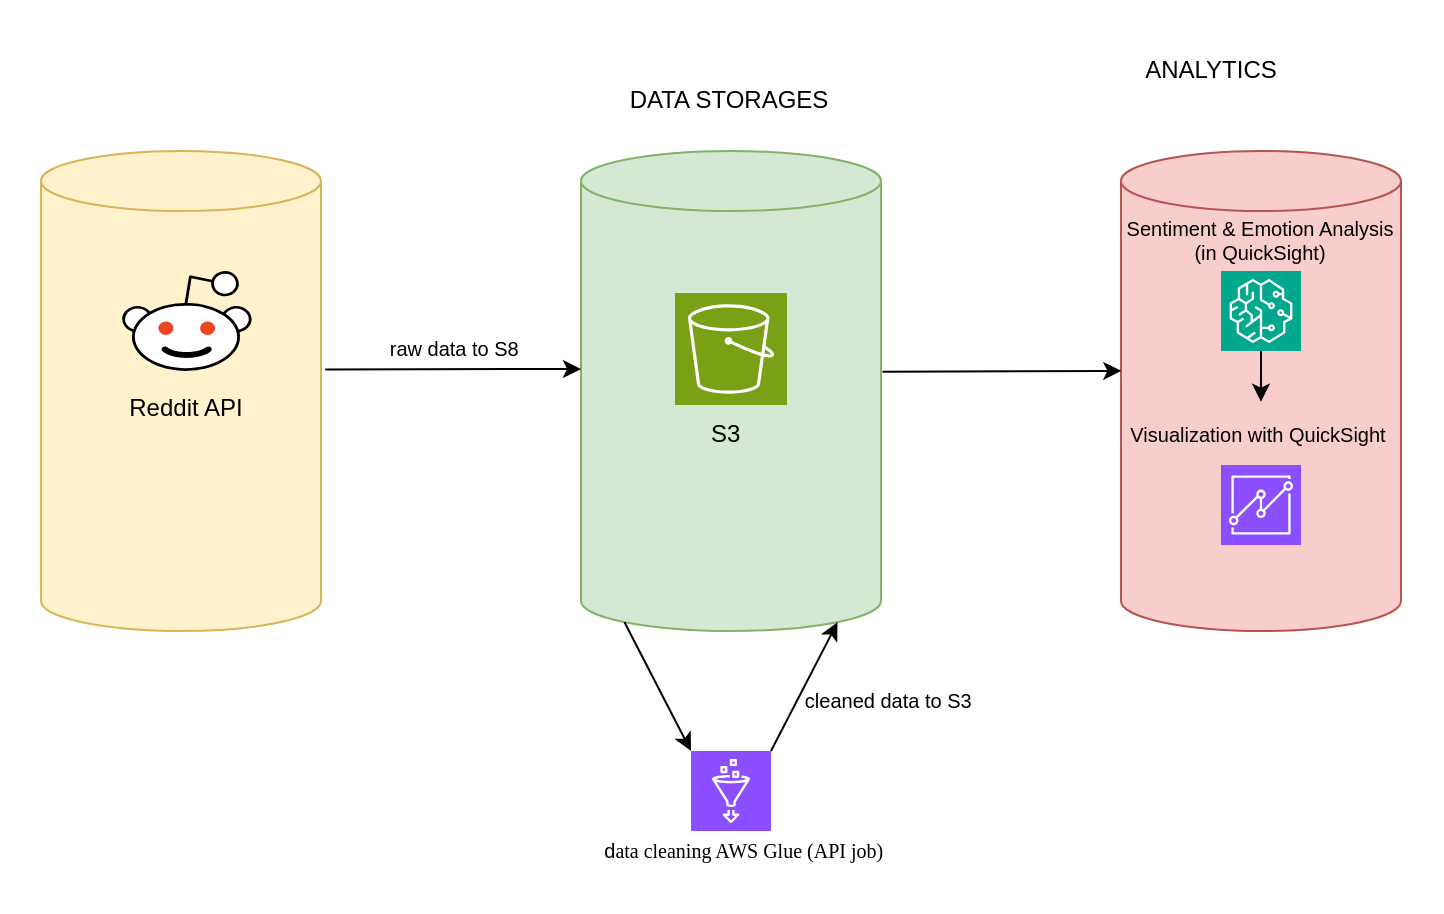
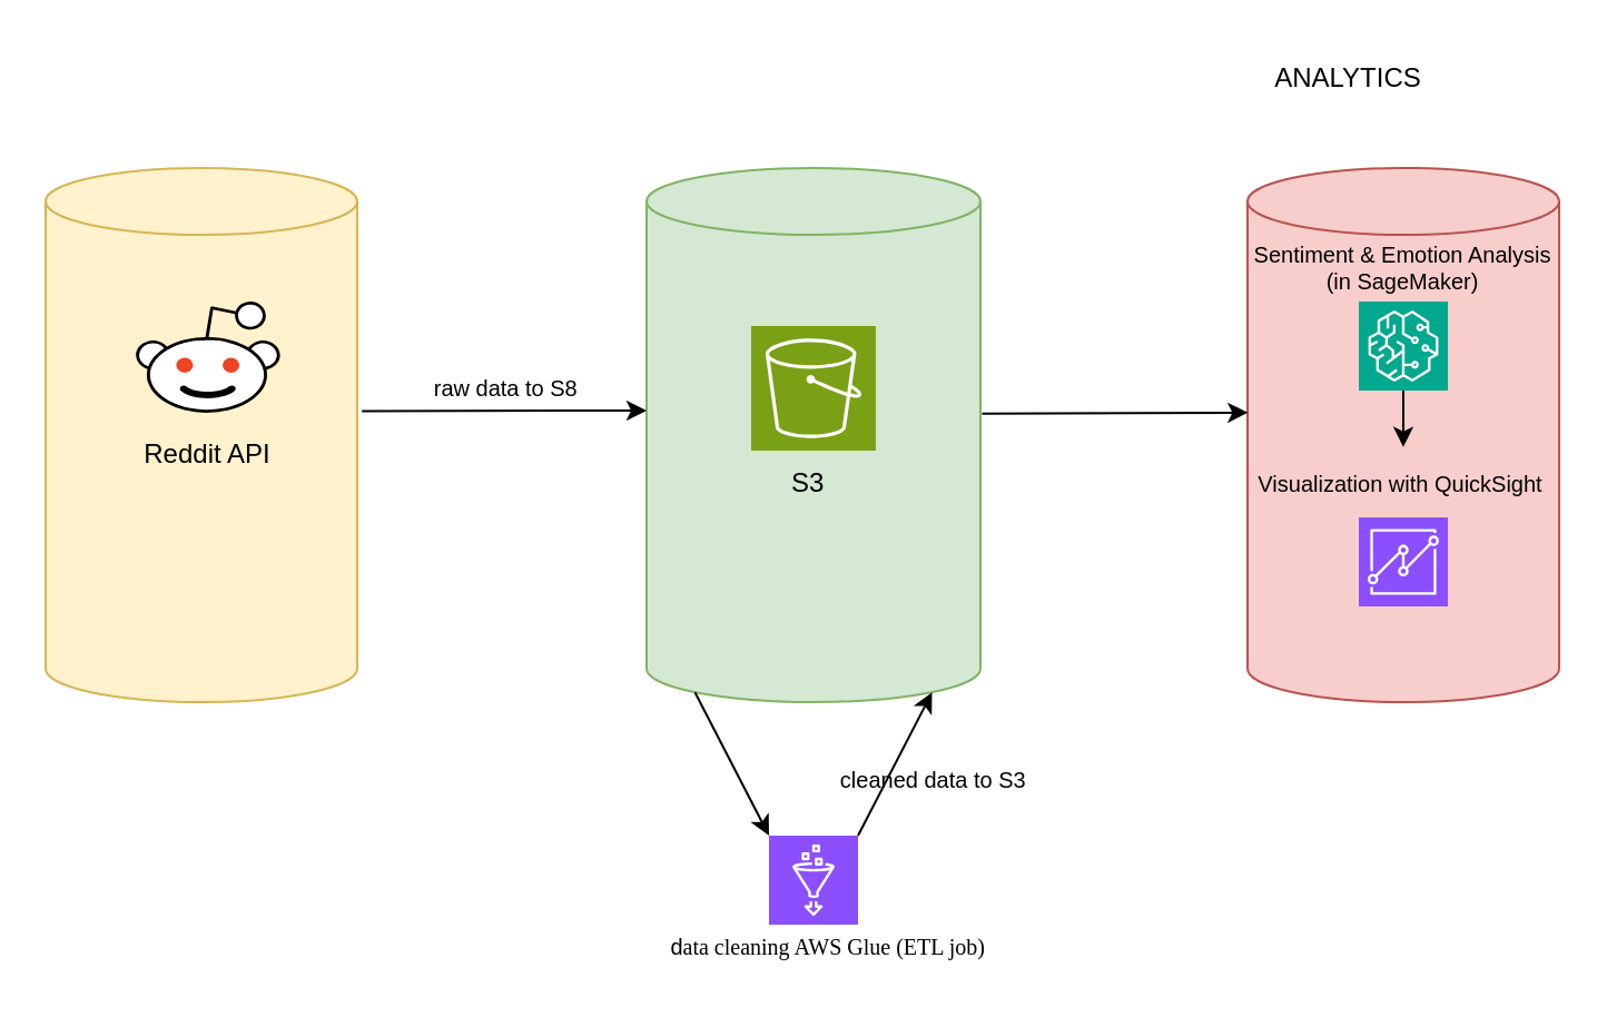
  <mxCell id="0" />
  <mxCell id="1" parent="0" />
  <mxCell id="2" value="" style="shape=cylinder3;whiteSpace=wrap;html=1;boundedLbl=1;backgroundOutline=1;size=15;fillColor=#fff2cc;strokeColor=#d6b656;" vertex="1" parent="1"><mxGeometry x="20" y="75" width="140" height="240" as="geometry" /></mxCell>
  <mxCell id="3" value="" style="dashed=0;outlineConnect=0;html=1;align=center;labelPosition=center;verticalLabelPosition=bottom;verticalAlign=top;shape=mxgraph.weblogos.reddit;fillColor=#F3F8FC;gradientColor=#B4D2F0" vertex="1" parent="1"><mxGeometry x="60" y="135" width="66.09" height="50" as="geometry" /></mxCell>
- <mxCell id="4" value="DATA STORAGES" style="text;html=1;align=center;verticalAlign=middle;whiteSpace=wrap;rounded=0;" vertex="1" parent="1"><mxGeometry x="312.49" y="35" width="105" height="30" as="geometry" /></mxCell>
  <mxCell id="5" value="" style="shape=cylinder3;whiteSpace=wrap;html=1;boundedLbl=1;backgroundOutline=1;size=15;fillColor=#f8cecc;strokeColor=#b85450;" vertex="1" parent="1"><mxGeometry x="560" y="75" width="140" height="240" as="geometry" /></mxCell>
  <mxCell id="6" value="" style="shape=cylinder3;whiteSpace=wrap;html=1;boundedLbl=1;backgroundOutline=1;size=15;fillColor=#d5e8d4;strokeColor=#82b366;" vertex="1" parent="1"><mxGeometry x="290" y="75" width="150" height="240" as="geometry" /></mxCell>
  <mxCell id="7" value="ANALYTICS" style="text;html=1;align=center;verticalAlign=middle;whiteSpace=wrap;rounded=0;" vertex="1" parent="1"><mxGeometry x="552.5" y="20" width="105" height="30" as="geometry" /></mxCell>
  <mxCell id="8" value="Reddit API" style="text;html=1;align=center;verticalAlign=middle;whiteSpace=wrap;rounded=0;" vertex="1" parent="1"><mxGeometry x="43.05" y="189" width="100" height="30" as="geometry" /></mxCell>
  <mxCell id="9" value="" style="endArrow=classic;html=1;rounded=0;exitX=1.015;exitY=0.455;exitDx=0;exitDy=0;exitPerimeter=0;" edge="1" parent="1" source="2"><mxGeometry width="50" height="50" relative="1" as="geometry"><mxPoint x="180" y="205" as="sourcePoint" /><mxPoint x="290" y="184" as="targetPoint" /></mxGeometry></mxCell>
  <mxCell id="10" value="" style="sketch=0;points=[[0,0,0],[0.25,0,0],[0.5,0,0],[0.75,0,0],[1,0,0],[0,1,0],[0.25,1,0],[0.5,1,0],[0.75,1,0],[1,1,0],[0,0.25,0],[0,0.5,0],[0,0.75,0],[1,0.25,0],[1,0.5,0],[1,0.75,0]];outlineConnect=0;fontColor=#232F3E;fillColor=#7AA116;strokeColor=#ffffff;dashed=0;verticalLabelPosition=bottom;verticalAlign=top;align=center;html=1;fontSize=12;fontStyle=0;aspect=fixed;shape=mxgraph.aws4.resourceIcon;resIcon=mxgraph.aws4.s3;" vertex="1" parent="1"><mxGeometry x="336.99" y="146" width="56" height="56" as="geometry" /></mxCell>
  <mxCell id="11" value="raw data to S8&amp;nbsp;" style="text;html=1;align=center;verticalAlign=middle;whiteSpace=wrap;rounded=0;fontSize=10;" vertex="1" parent="1"><mxGeometry x="175.63" y="159" width="105" height="30" as="geometry" /></mxCell>
  <mxCell id="12" value="" style="sketch=0;points=[[0,0,0],[0.25,0,0],[0.5,0,0],[0.75,0,0],[1,0,0],[0,1,0],[0.25,1,0],[0.5,1,0],[0.75,1,0],[1,1,0],[0,0.25,0],[0,0.5,0],[0,0.75,0],[1,0.25,0],[1,0.5,0],[1,0.75,0]];outlineConnect=0;fontColor=#232F3E;fillColor=#8C4FFF;strokeColor=#ffffff;dashed=0;verticalLabelPosition=bottom;verticalAlign=top;align=center;html=1;fontSize=12;fontStyle=0;aspect=fixed;shape=mxgraph.aws4.resourceIcon;resIcon=mxgraph.aws4.glue;" vertex="1" parent="1"><mxGeometry x="345" y="375" width="40" height="40" as="geometry" /></mxCell>
- <mxCell id="13" value="&lt;font style=&quot;font-size: 10px;&quot;&gt;&lt;span style=&quot;&quot; id=&quot;docs-internal-guid-4ce0fe70-7fff-f2a8-f13b-960c56fcd27f&quot;&gt;&lt;span style=&quot;background-color: transparent; font-variant-numeric: normal; font-variant-east-asian: normal; font-variant-alternates: normal; font-variant-position: normal; vertical-align: baseline; text-wrap: nowrap;&quot;&gt;d&lt;/span&gt;&lt;span style=&quot;white-space: pre-wrap; font-family: &amp;quot;Times New Roman&amp;quot;, serif; background-color: transparent; font-variant-numeric: normal; font-variant-east-asian: normal; font-variant-alternates: normal; font-variant-position: normal; vertical-align: baseline;&quot;&gt;ata cleaning AWS Glue (API job)&lt;/span&gt;&lt;span style=&quot;white-space: pre-wrap; font-family: &amp;quot;Times New Roman&amp;quot;, serif; background-color: transparent; font-weight: 700; font-variant-numeric: normal; font-variant-east-asian: normal; font-variant-alternates: normal; font-variant-position: normal; vertical-align: baseline;&quot;&gt; &lt;/span&gt;&lt;/span&gt;&lt;span style=&quot;text-wrap: nowrap;&quot;&gt;&amp;nbsp;&lt;/span&gt;&lt;/font&gt;" style="text;html=1;align=center;verticalAlign=middle;whiteSpace=wrap;rounded=0;" vertex="1" parent="1"><mxGeometry x="290" y="415" width="168.75" height="20" as="geometry" /></mxCell>
- <mxCell id="14" value="cleaned data to S3&amp;nbsp;" style="text;html=1;align=center;verticalAlign=middle;whiteSpace=wrap;rounded=0;fontSize=10;" vertex="1" parent="1"><mxGeometry x="392.99" y="335" width="105" height="30" as="geometry" /></mxCell>
+ <mxCell id="13" value="&lt;font style=&quot;font-size: 10px;&quot;&gt;&lt;span style=&quot;&quot; id=&quot;docs-internal-guid-4ce0fe70-7fff-f2a8-f13b-960c56fcd27f&quot;&gt;&lt;span style=&quot;background-color: transparent; font-variant-numeric: normal; font-variant-east-asian: normal; font-variant-alternates: normal; font-variant-position: normal; vertical-align: baseline; text-wrap: nowrap;&quot;&gt;d&lt;/span&gt;&lt;span style=&quot;white-space: pre-wrap; font-family: &amp;quot;Times New Roman&amp;quot;, serif; background-color: transparent; font-variant-numeric: normal; font-variant-east-asian: normal; font-variant-alternates: normal; font-variant-position: normal; vertical-align: baseline;&quot;&gt;ata cleaning AWS Glue (ETL job)&lt;/span&gt;&lt;span style=&quot;white-space: pre-wrap; font-family: &amp;quot;Times New Roman&amp;quot;, serif; background-color: transparent; font-weight: 700; font-variant-numeric: normal; font-variant-east-asian: normal; font-variant-alternates: normal; font-variant-position: normal; vertical-align: baseline;&quot;&gt; &lt;/span&gt;&lt;/span&gt;&lt;span style=&quot;text-wrap: nowrap;&quot;&gt;&amp;nbsp;&lt;/span&gt;&lt;/font&gt;" style="text;html=1;align=center;verticalAlign=middle;whiteSpace=wrap;rounded=0;" vertex="1" parent="1"><mxGeometry x="290" y="415" width="168.75" height="20" as="geometry" /></mxCell>
+ <mxCell id="14" value="cleaned data to S3&amp;nbsp;" style="text;html=1;align=center;verticalAlign=middle;whiteSpace=wrap;rounded=0;fontSize=10;" vertex="1" parent="1"><mxGeometry x="367.99" y="335" width="105" height="30" as="geometry" /></mxCell>
  <mxCell id="15" value="" style="endArrow=classic;html=1;rounded=0;exitX=0.145;exitY=1;exitDx=0;exitDy=-4.35;exitPerimeter=0;entryX=0;entryY=0;entryDx=0;entryDy=0;entryPerimeter=0;" edge="1" parent="1" source="6" target="12"><mxGeometry width="50" height="50" relative="1" as="geometry"><mxPoint x="270" y="355" as="sourcePoint" /><mxPoint x="320" y="305" as="targetPoint" /></mxGeometry></mxCell>
  <mxCell id="16" value="" style="endArrow=classic;html=1;rounded=0;exitX=1;exitY=0;exitDx=0;exitDy=0;exitPerimeter=0;entryX=0.855;entryY=1;entryDx=0;entryDy=-4.35;entryPerimeter=0;" edge="1" parent="1" source="12" target="6"><mxGeometry width="50" height="50" relative="1" as="geometry"><mxPoint x="302" y="314" as="sourcePoint" /><mxPoint x="355" y="385" as="targetPoint" /></mxGeometry></mxCell>
  <mxCell id="17" value="" style="endArrow=classic;html=1;rounded=0;exitX=1.005;exitY=0.46;exitDx=0;exitDy=0;exitPerimeter=0;entryX=0.001;entryY=0.458;entryDx=0;entryDy=0;entryPerimeter=0;" edge="1" parent="1" source="6" target="5"><mxGeometry width="50" height="50" relative="1" as="geometry"><mxPoint x="470" y="245" as="sourcePoint" /><mxPoint x="520" y="195" as="targetPoint" /></mxGeometry></mxCell>
  <mxCell id="18" value="" style="sketch=0;points=[[0,0,0],[0.25,0,0],[0.5,0,0],[0.75,0,0],[1,0,0],[0,1,0],[0.25,1,0],[0.5,1,0],[0.75,1,0],[1,1,0],[0,0.25,0],[0,0.5,0],[0,0.75,0],[1,0.25,0],[1,0.5,0],[1,0.75,0]];outlineConnect=0;fontColor=#232F3E;fillColor=#01A88D;strokeColor=#ffffff;dashed=0;verticalLabelPosition=bottom;verticalAlign=top;align=center;html=1;fontSize=12;fontStyle=0;aspect=fixed;shape=mxgraph.aws4.resourceIcon;resIcon=mxgraph.aws4.sagemaker;" vertex="1" parent="1"><mxGeometry x="610" y="135" width="40" height="40" as="geometry" /></mxCell>
- <mxCell id="19" value="Sentiment &amp;amp; Emotion Analysis (in QuickSight)" style="text;html=1;align=center;verticalAlign=middle;whiteSpace=wrap;rounded=0;fontSize=10;fontStyle=0" vertex="1" parent="1"><mxGeometry x="560" y="105" width="140" height="30" as="geometry" /></mxCell>
+ <mxCell id="19" value="Sentiment &amp;amp; Emotion Analysis (in SageMaker)" style="text;html=1;align=center;verticalAlign=middle;whiteSpace=wrap;rounded=0;fontSize=10;fontStyle=0" vertex="1" parent="1"><mxGeometry x="560" y="105" width="140" height="30" as="geometry" /></mxCell>
  <mxCell id="20" value="" style="sketch=0;points=[[0,0,0],[0.25,0,0],[0.5,0,0],[0.75,0,0],[1,0,0],[0,1,0],[0.25,1,0],[0.5,1,0],[0.75,1,0],[1,1,0],[0,0.25,0],[0,0.5,0],[0,0.75,0],[1,0.25,0],[1,0.5,0],[1,0.75,0]];outlineConnect=0;fontColor=#232F3E;fillColor=#8C4FFF;strokeColor=#ffffff;dashed=0;verticalLabelPosition=bottom;verticalAlign=top;align=center;html=1;fontSize=12;fontStyle=0;aspect=fixed;shape=mxgraph.aws4.resourceIcon;resIcon=mxgraph.aws4.quicksight;" vertex="1" parent="1"><mxGeometry x="610" y="232" width="40" height="40" as="geometry" /></mxCell>
  <mxCell id="21" value="Visualization with QuickSight" style="text;html=1;align=center;verticalAlign=middle;whiteSpace=wrap;rounded=0;fontSize=10;fontStyle=0" vertex="1" parent="1"><mxGeometry x="560" y="202" width="137.5" height="30" as="geometry" /></mxCell>
  <mxCell id="22" value="S3&amp;nbsp;" style="text;html=1;align=center;verticalAlign=middle;whiteSpace=wrap;rounded=0;fontSize=12;" vertex="1" parent="1"><mxGeometry x="312.49" y="202" width="105" height="30" as="geometry" /></mxCell>
  <mxCell id="23" style="edgeStyle=orthogonalEdgeStyle;rounded=0;orthogonalLoop=1;jettySize=auto;html=1;entryX=0.509;entryY=-0.055;entryDx=0;entryDy=0;entryPerimeter=0;" edge="1" parent="1" source="18" target="21"><mxGeometry relative="1" as="geometry" /></mxCell>
